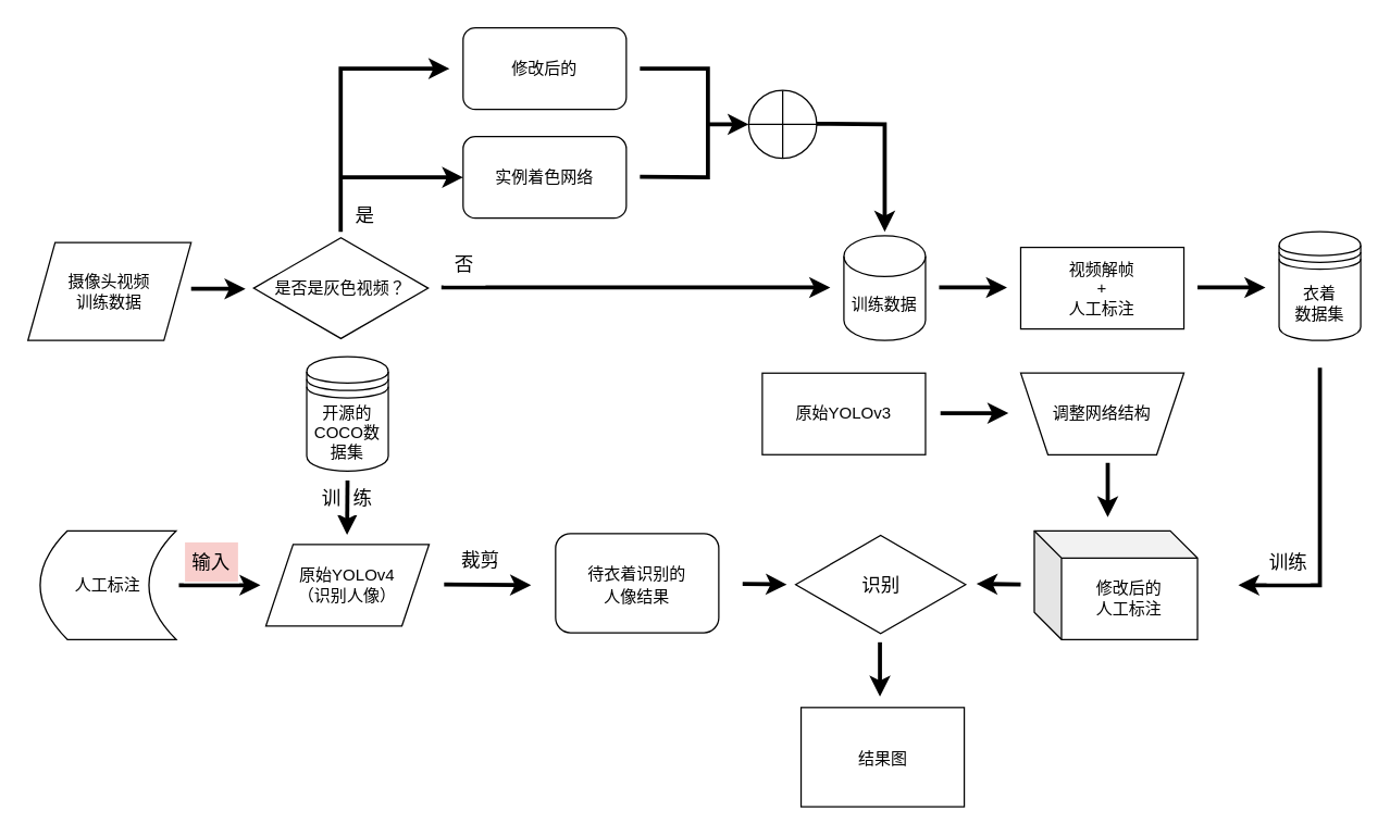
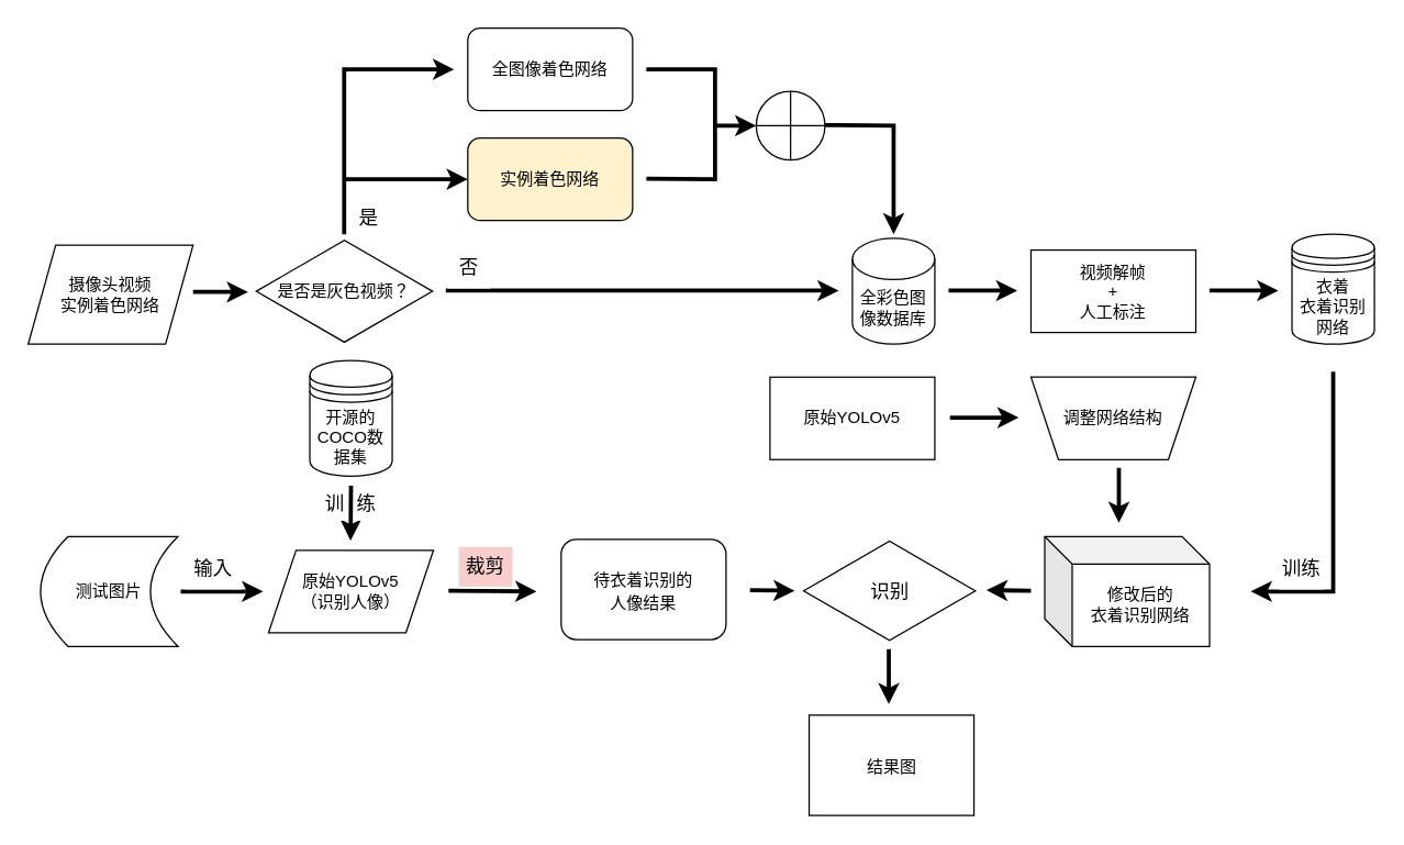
  <mxCell id="0" />
  <mxCell id="1" parent="0" />
- <mxCell id="2" value="摄像头视频&lt;br&gt;训练数据" style="shape=parallelogram;perimeter=parallelogramPerimeter;whiteSpace=wrap;html=1;fixedSize=1;" parent="1" vertex="1"><mxGeometry x="20" y="178" width="120" height="72" as="geometry" /></mxCell>
+ <mxCell id="2" value="摄像头视频&lt;br&gt;实例着色网络" style="shape=parallelogram;perimeter=parallelogramPerimeter;whiteSpace=wrap;html=1;fixedSize=1;" parent="1" vertex="1"><mxGeometry x="20" y="178" width="120" height="72" as="geometry" /></mxCell>
  <mxCell id="3" value="是否是灰色视频？" style="html=1;whiteSpace=wrap;aspect=fixed;shape=isoRectangle;" parent="1" vertex="1"><mxGeometry x="186" y="173" width="128.34" height="77" as="geometry" /></mxCell>
  <mxCell id="4" value="" style="endArrow=classic;html=1;rounded=0;strokeWidth=3;" parent="1" edge="1"><mxGeometry width="50" height="50" relative="1" as="geometry"><mxPoint x="140" y="212" as="sourcePoint" /><mxPoint x="180" y="212" as="targetPoint" /></mxGeometry></mxCell>
- <mxCell id="5" value="修改后的" style="rounded=1;whiteSpace=wrap;html=1;" parent="1" vertex="1"><mxGeometry x="340" y="20" width="120" height="60" as="geometry" /></mxCell>
- <mxCell id="6" value="实例着色网络" style="rounded=1;whiteSpace=wrap;html=1;" parent="1" vertex="1"><mxGeometry x="340" y="100" width="120" height="60" as="geometry" /></mxCell>
+ <mxCell id="5" value="全图像着色网络" style="rounded=1;whiteSpace=wrap;html=1;" parent="1" vertex="1"><mxGeometry x="340" y="20" width="120" height="60" as="geometry" /></mxCell>
+ <mxCell id="6" value="实例着色网络" style="rounded=1;whiteSpace=wrap;html=1;fillColor=#fff2cc;" parent="1" vertex="1"><mxGeometry x="340" y="100" width="120" height="60" as="geometry" /></mxCell>
  <mxCell id="7" value="" style="endArrow=classic;html=1;rounded=0;strokeWidth=3;" parent="1" edge="1"><mxGeometry width="50" height="50" relative="1" as="geometry"><mxPoint x="250" y="170" as="sourcePoint" /><mxPoint x="330" y="50" as="targetPoint" /><Array as="points"><mxPoint x="250" y="50" /></Array></mxGeometry></mxCell>
  <mxCell id="8" value="" style="endArrow=classic;html=1;rounded=0;strokeWidth=3;entryX=0;entryY=0.5;entryDx=0;entryDy=0;" parent="1" target="6" edge="1"><mxGeometry width="50" height="50" relative="1" as="geometry"><mxPoint x="250" y="130" as="sourcePoint" /><mxPoint x="380" y="280" as="targetPoint" /></mxGeometry></mxCell>
  <mxCell id="9" value="" style="shape=orEllipse;perimeter=ellipsePerimeter;whiteSpace=wrap;html=1;backgroundOutline=1;" parent="1" vertex="1"><mxGeometry x="550" y="66" width="50" height="50" as="geometry" /></mxCell>
  <mxCell id="10" value="" style="endArrow=classic;html=1;rounded=0;strokeWidth=3;entryX=0;entryY=0.5;entryDx=0;entryDy=0;" parent="1" target="9" edge="1"><mxGeometry width="50" height="50" relative="1" as="geometry"><mxPoint x="470" y="50" as="sourcePoint" /><mxPoint x="520" y="180" as="targetPoint" /><Array as="points"><mxPoint x="520" y="50" /><mxPoint x="520" y="91" /></Array></mxGeometry></mxCell>
  <mxCell id="11" value="" style="endArrow=none;html=1;rounded=0;strokeWidth=3;endFill=0;" parent="1" edge="1"><mxGeometry width="50" height="50" relative="1" as="geometry"><mxPoint x="470" y="129.5" as="sourcePoint" /><mxPoint x="520" y="90" as="targetPoint" /><Array as="points"><mxPoint x="520" y="130" /></Array></mxGeometry></mxCell>
  <mxCell id="12" value="" style="endArrow=classic;html=1;rounded=0;strokeWidth=3;" parent="1" edge="1"><mxGeometry width="50" height="50" relative="1" as="geometry"><mxPoint x="600" y="90.5" as="sourcePoint" /><mxPoint x="650" y="170" as="targetPoint" /><Array as="points"><mxPoint x="650" y="91" /></Array></mxGeometry></mxCell>
- <mxCell id="13" value="训练数据" style="shape=cylinder3;whiteSpace=wrap;html=1;boundedLbl=1;backgroundOutline=1;size=15;" parent="1" vertex="1"><mxGeometry x="620" y="173" width="60" height="77" as="geometry" /></mxCell>
+ <mxCell id="13" value="全彩色图像数据库" style="shape=cylinder3;whiteSpace=wrap;html=1;boundedLbl=1;backgroundOutline=1;size=15;" parent="1" vertex="1"><mxGeometry x="620" y="173" width="60" height="77" as="geometry" /></mxCell>
  <mxCell id="14" value="" style="endArrow=classic;html=1;rounded=0;strokeWidth=3;" parent="1" edge="1"><mxGeometry width="50" height="50" relative="1" as="geometry"><mxPoint x="324" y="211" as="sourcePoint" /><mxPoint x="610" y="211" as="targetPoint" /></mxGeometry></mxCell>
  <mxCell id="15" value="" style="endArrow=classic;html=1;rounded=0;strokeWidth=3;" parent="1" edge="1"><mxGeometry width="50" height="50" relative="1" as="geometry"><mxPoint x="690" y="211" as="sourcePoint" /><mxPoint x="740" y="211" as="targetPoint" /></mxGeometry></mxCell>
  <mxCell id="16" value="视频解帧&lt;br&gt;+&lt;br&gt;人工标注" style="rounded=0;whiteSpace=wrap;html=1;" parent="1" vertex="1"><mxGeometry x="750" y="181.5" width="120" height="60" as="geometry" /></mxCell>
  <mxCell id="17" value="" style="endArrow=classic;html=1;rounded=0;strokeWidth=3;" parent="1" edge="1"><mxGeometry width="50" height="50" relative="1" as="geometry"><mxPoint x="880" y="211" as="sourcePoint" /><mxPoint x="930" y="211" as="targetPoint" /></mxGeometry></mxCell>
  <mxCell id="18" value="" style="endArrow=classic;html=1;rounded=0;strokeWidth=3;" edge="1" parent="1"><mxGeometry width="50" height="50" relative="1" as="geometry"><mxPoint x="970" y="270" as="sourcePoint" /><mxPoint x="910" y="430" as="targetPoint" /><Array as="points"><mxPoint x="970" y="430" /></Array></mxGeometry></mxCell>
- <mxCell id="19" value="原始YOLOv3" style="rounded=0;whiteSpace=wrap;html=1;" vertex="1" parent="1"><mxGeometry x="560" y="274" width="120" height="60" as="geometry" /></mxCell>
- <mxCell id="20" value="修改后的&lt;br&gt;人工标注" style="shape=cube;whiteSpace=wrap;html=1;boundedLbl=1;backgroundOutline=1;darkOpacity=0.05;darkOpacity2=0.1;" vertex="1" parent="1"><mxGeometry x="760" y="390" width="120" height="80" as="geometry" /></mxCell>
+ <mxCell id="19" value="原始YOLOv5" style="rounded=0;whiteSpace=wrap;html=1;" vertex="1" parent="1"><mxGeometry x="560" y="274" width="120" height="60" as="geometry" /></mxCell>
+ <mxCell id="20" value="修改后的&lt;br&gt;衣着识别网络" style="shape=cube;whiteSpace=wrap;html=1;boundedLbl=1;backgroundOutline=1;darkOpacity=0.05;darkOpacity2=0.1;" vertex="1" parent="1"><mxGeometry x="760" y="390" width="120" height="80" as="geometry" /></mxCell>
  <mxCell id="21" value="调整网络结构" style="shape=trapezoid;perimeter=trapezoidPerimeter;whiteSpace=wrap;html=1;fixedSize=1;direction=west;" vertex="1" parent="1"><mxGeometry x="750" y="274" width="120" height="60" as="geometry" /></mxCell>
  <mxCell id="22" value="" style="endArrow=classic;html=1;rounded=0;strokeWidth=3;" edge="1" parent="1"><mxGeometry width="50" height="50" relative="1" as="geometry"><mxPoint x="691" y="303.5" as="sourcePoint" /><mxPoint x="741" y="303.5" as="targetPoint" /></mxGeometry></mxCell>
  <mxCell id="23" value="" style="endArrow=classic;html=1;rounded=0;strokeWidth=3;" edge="1" parent="1"><mxGeometry width="50" height="50" relative="1" as="geometry"><mxPoint x="814" y="340" as="sourcePoint" /><mxPoint x="814" y="380" as="targetPoint" /></mxGeometry></mxCell>
- <mxCell id="24" value="人工标注" style="shape=dataStorage;whiteSpace=wrap;html=1;fixedSize=1;" vertex="1" parent="1"><mxGeometry x="29" y="390" width="100" height="80" as="geometry" /></mxCell>
- <mxCell id="25" value="原始YOLOv4&lt;br&gt;（识别人像）" style="shape=parallelogram;perimeter=parallelogramPerimeter;whiteSpace=wrap;html=1;fixedSize=1;" vertex="1" parent="1"><mxGeometry x="195" y="400" width="120" height="60" as="geometry" /></mxCell>
- <mxCell id="26" value="衣着&lt;br&gt;数据集" style="shape=datastore;whiteSpace=wrap;html=1;" vertex="1" parent="1"><mxGeometry x="940" y="170" width="60" height="80" as="geometry" /></mxCell>
+ <mxCell id="24" value="测试图片" style="shape=dataStorage;whiteSpace=wrap;html=1;fixedSize=1;" vertex="1" parent="1"><mxGeometry x="29" y="390" width="100" height="80" as="geometry" /></mxCell>
+ <mxCell id="25" value="原始YOLOv5&lt;br&gt;（识别人像）" style="shape=parallelogram;perimeter=parallelogramPerimeter;whiteSpace=wrap;html=1;fixedSize=1;" vertex="1" parent="1"><mxGeometry x="195" y="400" width="120" height="60" as="geometry" /></mxCell>
+ <mxCell id="26" value="衣着&lt;br&gt;衣着识别网络" style="shape=datastore;whiteSpace=wrap;html=1;" vertex="1" parent="1"><mxGeometry x="940" y="170" width="60" height="80" as="geometry" /></mxCell>
  <mxCell id="27" value="开源的COCO数据集" style="shape=datastore;whiteSpace=wrap;html=1;" vertex="1" parent="1"><mxGeometry x="225" y="262" width="60" height="84" as="geometry" /></mxCell>
  <mxCell id="28" value="" style="endArrow=classic;html=1;rounded=0;strokeWidth=3;" edge="1" parent="1"><mxGeometry width="50" height="50" relative="1" as="geometry"><mxPoint x="255" y="353" as="sourcePoint" /><mxPoint x="254.67" y="393" as="targetPoint" /></mxGeometry></mxCell>
  <mxCell id="29" value="" style="endArrow=classic;html=1;rounded=0;strokeWidth=3;" edge="1" parent="1"><mxGeometry width="50" height="50" relative="1" as="geometry"><mxPoint x="131" y="430" as="sourcePoint" /><mxPoint x="191" y="430" as="targetPoint" /></mxGeometry></mxCell>
  <mxCell id="30" value="&lt;font style=&quot;font-size: 14px&quot;&gt;是&lt;/font&gt;" style="rounded=0;whiteSpace=wrap;html=1;strokeColor=#FFFFFF;" vertex="1" parent="1"><mxGeometry x="253" y="143" width="30" height="30" as="geometry" /></mxCell>
  <mxCell id="31" value="&lt;font style=&quot;font-size: 14px&quot;&gt;否&lt;/font&gt;" style="rounded=0;whiteSpace=wrap;html=1;strokeColor=#FFFFFF;" vertex="1" parent="1"><mxGeometry x="326" y="179" width="30" height="30" as="geometry" /></mxCell>
  <mxCell id="32" value="&lt;font style=&quot;font-size: 14px&quot;&gt;训练&lt;/font&gt;" style="whiteSpace=wrap;html=1;strokeColor=#FFFFFF;rounded=1;" vertex="1" parent="1"><mxGeometry x="927" y="398" width="40" height="30" as="geometry" /></mxCell>
  <mxCell id="33" value="" style="endArrow=classic;html=1;rounded=0;strokeWidth=3;" edge="1" parent="1"><mxGeometry width="50" height="50" relative="1" as="geometry"><mxPoint x="326" y="429.5" as="sourcePoint" /><mxPoint x="390" y="430" as="targetPoint" /></mxGeometry></mxCell>
- <mxCell id="34" value="&lt;font style=&quot;font-size: 14px&quot;&gt;输入&lt;/font&gt;" style="rounded=0;whiteSpace=wrap;html=1;strokeColor=#FFFFFF;fillColor=#f8cecc;" vertex="1" parent="1"><mxGeometry x="135" y="398" width="40" height="30" as="geometry" /></mxCell>
- <mxCell id="35" value="&lt;span style=&quot;font-size: 14px&quot;&gt;裁剪&lt;/span&gt;" style="rounded=0;whiteSpace=wrap;html=1;strokeColor=#FFFFFF;" vertex="1" parent="1"><mxGeometry x="333" y="397" width="40" height="30" as="geometry" /></mxCell>
+ <mxCell id="34" value="&lt;font style=&quot;font-size: 14px&quot;&gt;输入&lt;/font&gt;" style="rounded=0;whiteSpace=wrap;html=1;strokeColor=#FFFFFF;" vertex="1" parent="1"><mxGeometry x="135" y="398" width="40" height="30" as="geometry" /></mxCell>
+ <mxCell id="35" value="&lt;span style=&quot;font-size: 14px&quot;&gt;裁剪&lt;/span&gt;" style="rounded=0;whiteSpace=wrap;html=1;strokeColor=#FFFFFF;fillColor=#f8cecc;" vertex="1" parent="1"><mxGeometry x="333" y="397" width="40" height="30" as="geometry" /></mxCell>
  <mxCell id="36" value="&lt;span style=&quot;font-size: 14px&quot;&gt;训&lt;/span&gt;" style="rounded=0;whiteSpace=wrap;html=1;strokeColor=#FFFFFF;" vertex="1" parent="1"><mxGeometry x="235" y="354" width="17" height="24" as="geometry" /></mxCell>
  <mxCell id="37" value="&lt;span style=&quot;font-size: 14px&quot;&gt;练&lt;/span&gt;" style="rounded=0;whiteSpace=wrap;html=1;strokeColor=#FFFFFF;" vertex="1" parent="1"><mxGeometry x="258" y="354" width="17" height="24" as="geometry" /></mxCell>
  <mxCell id="38" value="识别" style="html=1;whiteSpace=wrap;aspect=fixed;shape=isoRectangle;fontSize=14;strokeColor=#000000;" vertex="1" parent="1"><mxGeometry x="584.5" y="392" width="125" height="75" as="geometry" /></mxCell>
  <mxCell id="39" value="" style="endArrow=classic;html=1;rounded=0;strokeWidth=3;" edge="1" parent="1"><mxGeometry width="50" height="50" relative="1" as="geometry"><mxPoint x="545.5" y="429" as="sourcePoint" /><mxPoint x="578" y="429.5" as="targetPoint" /></mxGeometry></mxCell>
  <mxCell id="40" value="" style="endArrow=none;html=1;rounded=0;strokeWidth=3;endFill=0;startArrow=classic;startFill=1;" edge="1" parent="1"><mxGeometry width="50" height="50" relative="1" as="geometry"><mxPoint x="717.5" y="429" as="sourcePoint" /><mxPoint x="750" y="429.5" as="targetPoint" /></mxGeometry></mxCell>
  <mxCell id="41" value="" style="endArrow=classic;html=1;rounded=0;strokeWidth=3;" edge="1" parent="1"><mxGeometry width="50" height="50" relative="1" as="geometry"><mxPoint x="646.5" y="472" as="sourcePoint" /><mxPoint x="646.5" y="512" as="targetPoint" /></mxGeometry></mxCell>
  <mxCell id="42" value="&lt;span style=&quot;font-size: 12px&quot;&gt;待衣着识别的&lt;/span&gt;&lt;br style=&quot;font-size: 12px&quot;&gt;&lt;span style=&quot;font-size: 12px&quot;&gt;人像结果&lt;/span&gt;" style="whiteSpace=wrap;html=1;fontSize=14;strokeColor=#000000;rounded=1;" vertex="1" parent="1"><mxGeometry x="408" y="392" width="120" height="73" as="geometry" /></mxCell>
  <mxCell id="43" value="&lt;span style=&quot;font-size: 12px&quot;&gt;结果图&lt;/span&gt;" style="rounded=0;whiteSpace=wrap;html=1;fontSize=14;strokeColor=#000000;" vertex="1" parent="1"><mxGeometry x="588.5" y="520" width="120" height="73" as="geometry" /></mxCell>
